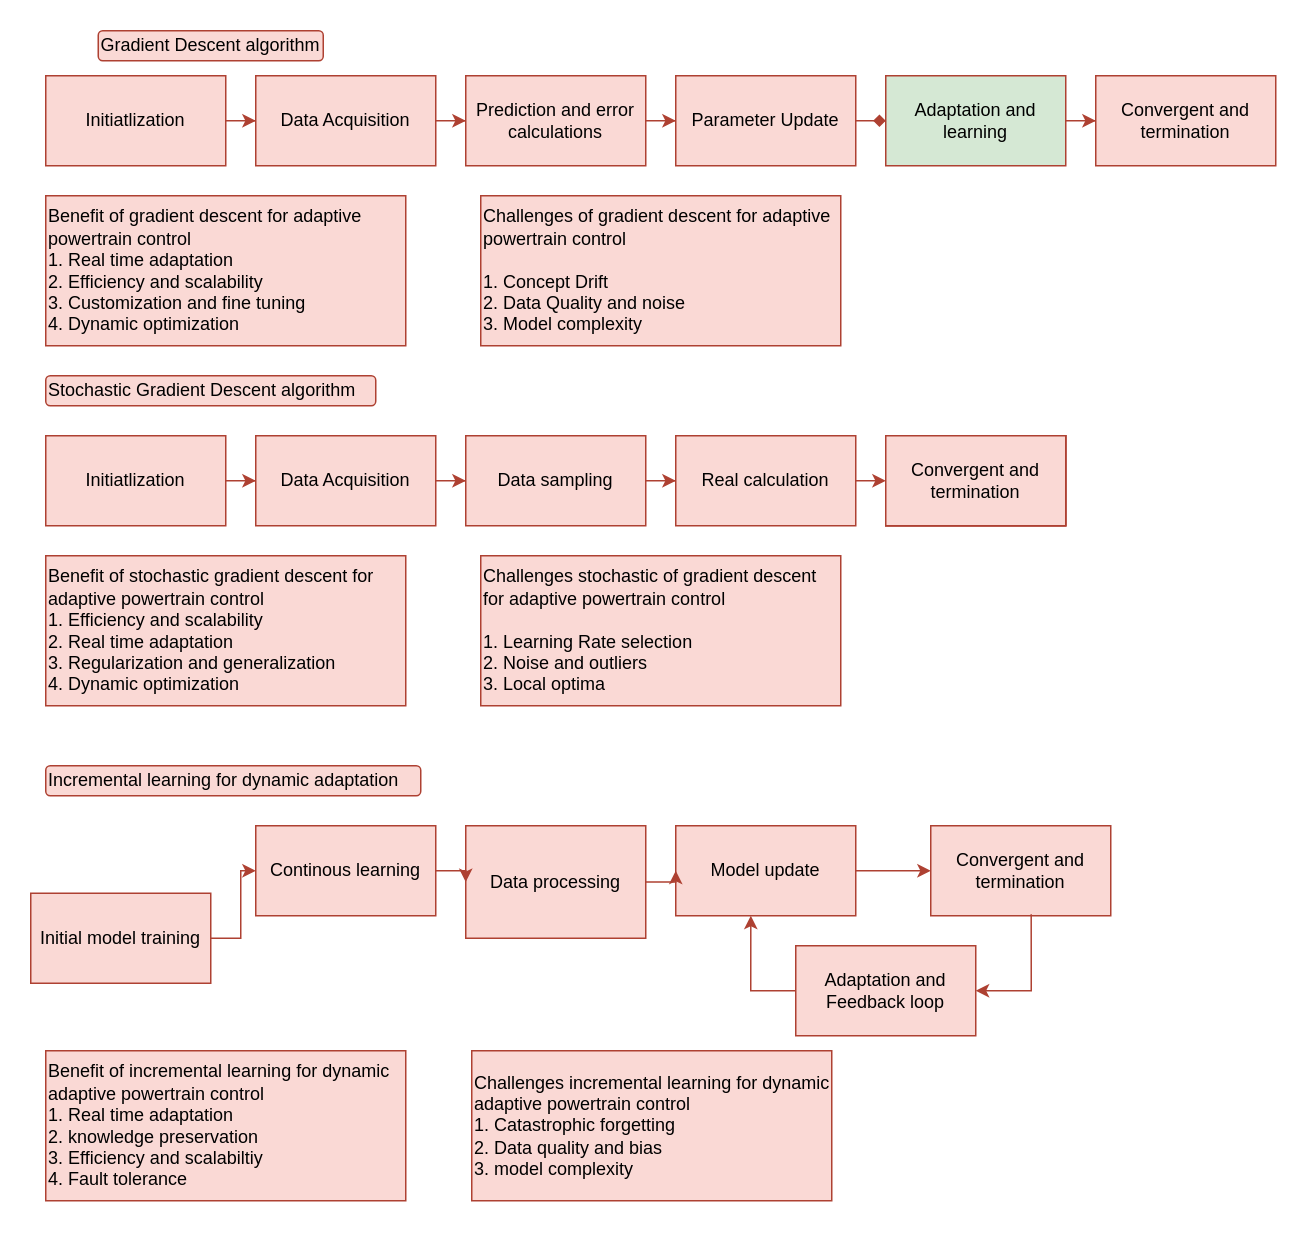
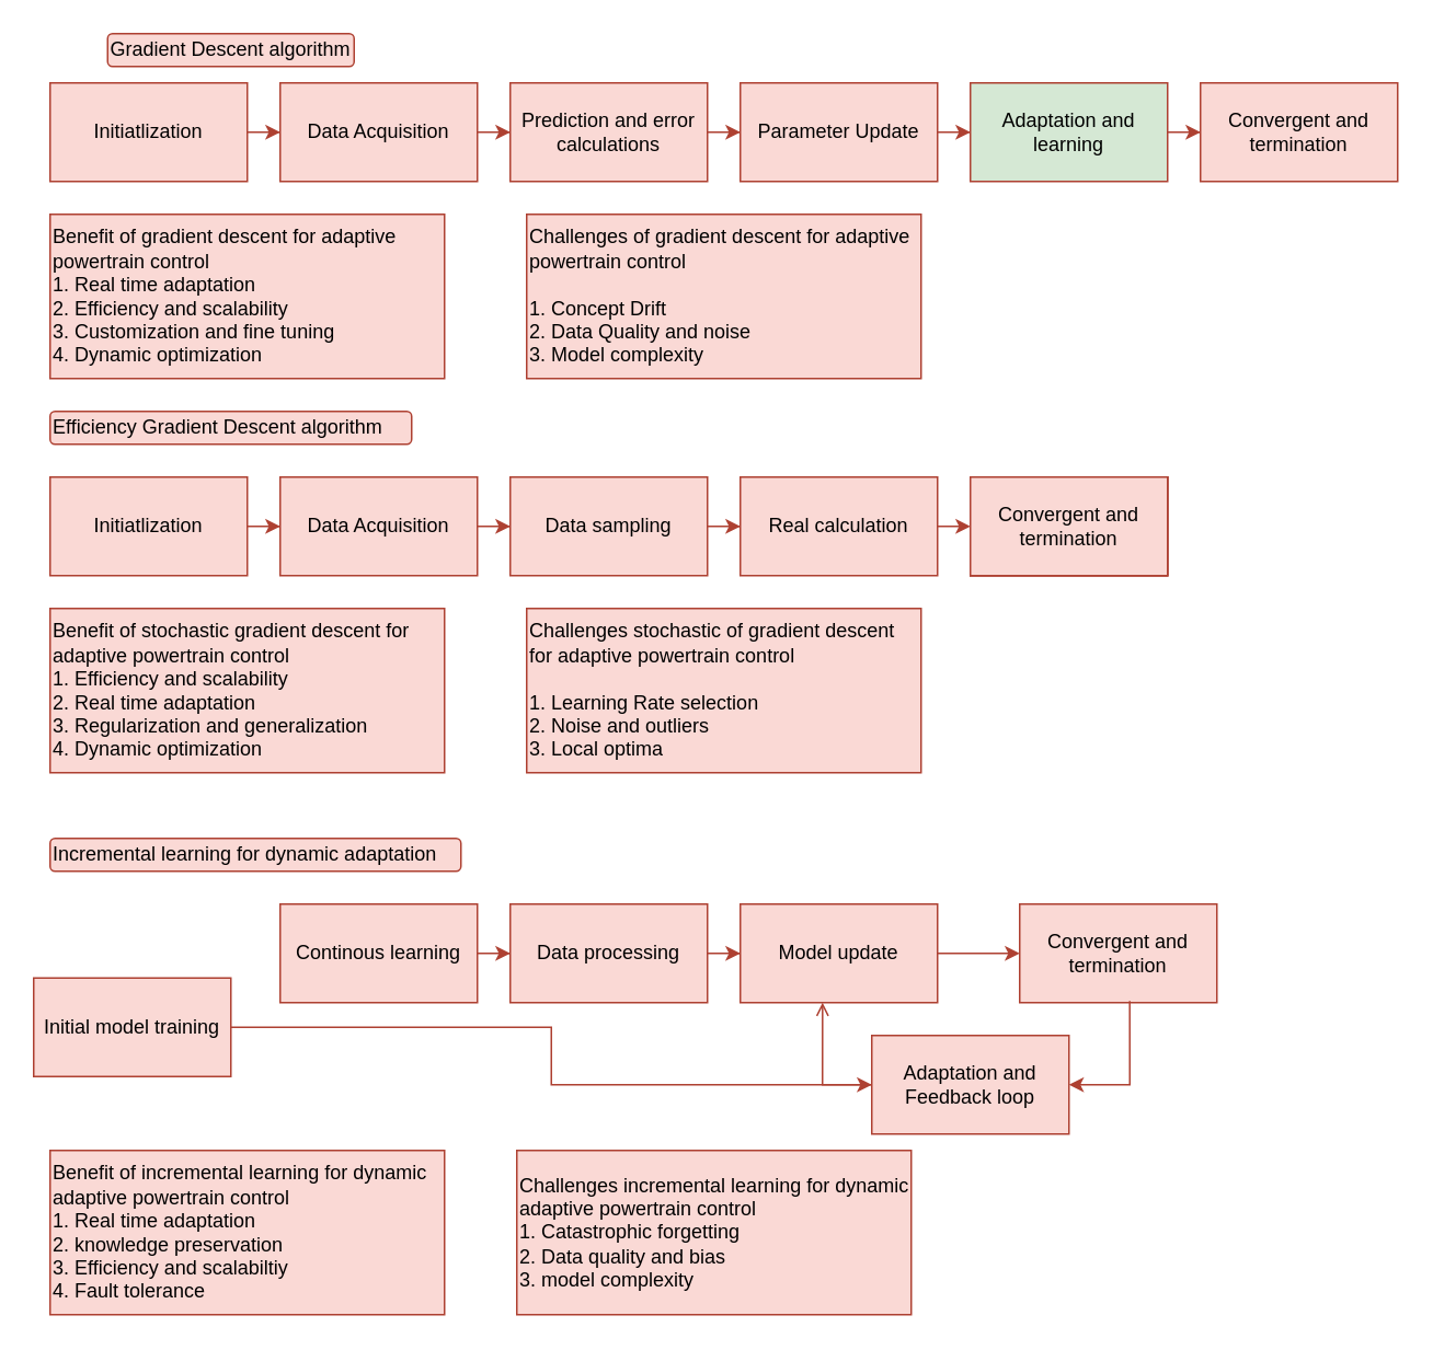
  <mxCell id="0" />
  <mxCell id="1" parent="0" />
  <mxCell id="2" value="Convergent and termination" style="whiteSpace=wrap;html=1;rounded=0;fillColor=#fad9d5;strokeColor=#ae4132;" vertex="1" parent="1"><mxGeometry x="590" y="290" width="120" height="60" as="geometry" /></mxCell>
  <mxCell id="3" value="Initial model training" style="rounded=0;whiteSpace=wrap;html=1;fillColor=#fad9d5;strokeColor=#ae4132;" vertex="1" parent="1"><mxGeometry x="20" y="595" width="120" height="60" as="geometry" /></mxCell>
  <mxCell id="4" value="Continous learning" style="rounded=0;whiteSpace=wrap;html=1;fillColor=#fad9d5;strokeColor=#ae4132;" vertex="1" parent="1"><mxGeometry x="170" y="550" width="120" height="60" as="geometry" /></mxCell>
- <mxCell id="5" value="" style="edgeStyle=orthogonalEdgeStyle;rounded=0;orthogonalLoop=1;jettySize=auto;html=1;fillColor=#fad9d5;strokeColor=#ae4132;" edge="1" parent="1" source="3" target="4"><mxGeometry relative="1" as="geometry" /></mxCell>
- <mxCell id="6" value="Data processing" style="whiteSpace=wrap;html=1;rounded=0;fillColor=#fad9d5;strokeColor=#ae4132;" vertex="1" parent="1"><mxGeometry x="310" y="550" width="120" height="75" as="geometry" /></mxCell>
+ <mxCell id="5" value="" style="edgeStyle=orthogonalEdgeStyle;rounded=0;orthogonalLoop=1;jettySize=auto;html=1;fillColor=#fad9d5;strokeColor=#ae4132;" edge="1" parent="1" source="3" target="17"><mxGeometry relative="1" as="geometry" /></mxCell>
+ <mxCell id="6" value="Data processing" style="whiteSpace=wrap;html=1;rounded=0;fillColor=#fad9d5;strokeColor=#ae4132;" vertex="1" parent="1"><mxGeometry x="310" y="550" width="120" height="60" as="geometry" /></mxCell>
  <mxCell id="7" value="" style="edgeStyle=orthogonalEdgeStyle;rounded=0;orthogonalLoop=1;jettySize=auto;html=1;fillColor=#fad9d5;strokeColor=#ae4132;" edge="1" parent="1" source="4" target="6"><mxGeometry relative="1" as="geometry" /></mxCell>
  <mxCell id="8" style="edgeStyle=orthogonalEdgeStyle;rounded=0;orthogonalLoop=1;jettySize=auto;html=1;exitX=1;exitY=0.5;exitDx=0;exitDy=0;entryX=0;entryY=0.5;entryDx=0;entryDy=0;fillColor=#fad9d5;strokeColor=#ae4132;" edge="1" parent="1" source="9" target="14"><mxGeometry relative="1" as="geometry" /></mxCell>
  <mxCell id="9" value="Model update" style="whiteSpace=wrap;html=1;rounded=0;fillColor=#fad9d5;strokeColor=#ae4132;" vertex="1" parent="1"><mxGeometry x="450" y="550" width="120" height="60" as="geometry" /></mxCell>
  <mxCell id="10" value="" style="edgeStyle=orthogonalEdgeStyle;rounded=0;orthogonalLoop=1;jettySize=auto;html=1;fillColor=#fad9d5;strokeColor=#ae4132;" edge="1" parent="1" source="6" target="9"><mxGeometry relative="1" as="geometry" /></mxCell>
  <mxCell id="11" value="Benefit of incremental learning for dynamic adaptive powertrain control&lt;br&gt;1. Real time adaptation&lt;br&gt;2. knowledge preservation&lt;br&gt;3. Efficiency and scalabiltiy&lt;br&gt;4. Fault tolerance" style="rounded=0;whiteSpace=wrap;html=1;align=left;fillColor=#fad9d5;strokeColor=#ae4132;" vertex="1" parent="1"><mxGeometry x="30" y="700" width="240" height="100" as="geometry" /></mxCell>
  <mxCell id="12" value="Challenges incremental learning for dynamic adaptive powertrain control&lt;br&gt;1. Catastrophic forgetting&lt;br&gt;2. Data quality and bias&amp;nbsp;&lt;br&gt;3. model complexity&lt;br&gt;" style="rounded=0;whiteSpace=wrap;html=1;align=left;fillColor=#fad9d5;strokeColor=#ae4132;" vertex="1" parent="1"><mxGeometry x="314" y="700" width="240" height="100" as="geometry" /></mxCell>
  <mxCell id="13" value="Incremental learning for dynamic adaptation" style="rounded=1;whiteSpace=wrap;html=1;align=left;fillColor=#fad9d5;strokeColor=#ae4132;" vertex="1" parent="1"><mxGeometry x="30" y="510" width="250" height="20" as="geometry" /></mxCell>
  <mxCell id="14" value="Convergent and termination" style="whiteSpace=wrap;html=1;rounded=0;fillColor=#fad9d5;strokeColor=#ae4132;" vertex="1" parent="1"><mxGeometry x="620" y="550" width="120" height="60" as="geometry" /></mxCell>
  <mxCell id="15" value="" style="edgeStyle=orthogonalEdgeStyle;rounded=0;orthogonalLoop=1;jettySize=auto;html=1;exitX=0.558;exitY=0.983;exitDx=0;exitDy=0;exitPerimeter=0;fillColor=#fad9d5;strokeColor=#ae4132;" edge="1" parent="1" source="14" target="17"><mxGeometry relative="1" as="geometry"><mxPoint x="670" y="580" as="sourcePoint" /><Array as="points"><mxPoint x="687" y="660" /></Array></mxGeometry></mxCell>
- <mxCell id="16" style="edgeStyle=orthogonalEdgeStyle;rounded=0;orthogonalLoop=1;jettySize=auto;html=1;exitX=0;exitY=0.5;exitDx=0;exitDy=0;entryX=0.417;entryY=1;entryDx=0;entryDy=0;entryPerimeter=0;fillColor=#fad9d5;strokeColor=#ae4132;" edge="1" parent="1" source="17" target="9"><mxGeometry relative="1" as="geometry"><Array as="points"><mxPoint x="500" y="660" /></Array></mxGeometry></mxCell>
+ <mxCell id="16" style="edgeStyle=orthogonalEdgeStyle;rounded=0;orthogonalLoop=1;jettySize=auto;html=1;exitX=0;exitY=0.5;exitDx=0;exitDy=0;entryX=0.417;entryY=1;entryDx=0;entryDy=0;entryPerimeter=0;fillColor=#fad9d5;strokeColor=#ae4132;endArrow=open;" edge="1" parent="1" source="17" target="9"><mxGeometry relative="1" as="geometry"><Array as="points"><mxPoint x="500" y="660" /></Array></mxGeometry></mxCell>
  <mxCell id="17" value="Adaptation and Feedback loop" style="whiteSpace=wrap;html=1;rounded=0;fillColor=#fad9d5;strokeColor=#ae4132;" vertex="1" parent="1"><mxGeometry x="530" y="630" width="120" height="60" as="geometry" /></mxCell>
  <mxCell id="18" value="Initiatlization" style="rounded=0;whiteSpace=wrap;html=1;fillColor=#fad9d5;strokeColor=#ae4132;" vertex="1" parent="1"><mxGeometry x="30" y="50" width="120" height="60" as="geometry" /></mxCell>
  <mxCell id="19" value="Data Acquisition" style="rounded=0;whiteSpace=wrap;html=1;fillColor=#fad9d5;strokeColor=#ae4132;" vertex="1" parent="1"><mxGeometry x="170" y="50" width="120" height="60" as="geometry" /></mxCell>
  <mxCell id="20" value="" style="edgeStyle=orthogonalEdgeStyle;rounded=0;orthogonalLoop=1;jettySize=auto;html=1;fillColor=#fad9d5;strokeColor=#ae4132;" edge="1" parent="1" source="18" target="19"><mxGeometry relative="1" as="geometry" /></mxCell>
  <mxCell id="21" value="Prediction and error calculations" style="whiteSpace=wrap;html=1;rounded=0;fillColor=#fad9d5;strokeColor=#ae4132;" vertex="1" parent="1"><mxGeometry x="310" y="50" width="120" height="60" as="geometry" /></mxCell>
  <mxCell id="22" value="" style="edgeStyle=orthogonalEdgeStyle;rounded=0;orthogonalLoop=1;jettySize=auto;html=1;fillColor=#fad9d5;strokeColor=#ae4132;" edge="1" parent="1" source="19" target="21"><mxGeometry relative="1" as="geometry" /></mxCell>
  <mxCell id="23" value="Parameter Update" style="whiteSpace=wrap;html=1;rounded=0;fillColor=#fad9d5;strokeColor=#ae4132;" vertex="1" parent="1"><mxGeometry x="450" y="50" width="120" height="60" as="geometry" /></mxCell>
  <mxCell id="24" value="" style="edgeStyle=orthogonalEdgeStyle;rounded=0;orthogonalLoop=1;jettySize=auto;html=1;fillColor=#fad9d5;strokeColor=#ae4132;" edge="1" parent="1" source="21" target="23"><mxGeometry relative="1" as="geometry" /></mxCell>
  <mxCell id="25" value="Adaptation and learning" style="whiteSpace=wrap;html=1;rounded=0;fillColor=#d5e8d4;strokeColor=#ae4132;" vertex="1" parent="1"><mxGeometry x="590" y="50" width="120" height="60" as="geometry" /></mxCell>
- <mxCell id="26" value="" style="edgeStyle=orthogonalEdgeStyle;rounded=0;orthogonalLoop=1;jettySize=auto;html=1;fillColor=#fad9d5;strokeColor=#ae4132;endArrow=diamond;" edge="1" parent="1" source="23" target="25"><mxGeometry relative="1" as="geometry" /></mxCell>
+ <mxCell id="26" value="" style="edgeStyle=orthogonalEdgeStyle;rounded=0;orthogonalLoop=1;jettySize=auto;html=1;fillColor=#fad9d5;strokeColor=#ae4132;" edge="1" parent="1" source="23" target="25"><mxGeometry relative="1" as="geometry" /></mxCell>
  <mxCell id="27" value="Convergent and termination" style="whiteSpace=wrap;html=1;rounded=0;fillColor=#fad9d5;strokeColor=#ae4132;" vertex="1" parent="1"><mxGeometry x="730" y="50" width="120" height="60" as="geometry" /></mxCell>
  <mxCell id="28" value="" style="edgeStyle=orthogonalEdgeStyle;rounded=0;orthogonalLoop=1;jettySize=auto;html=1;fillColor=#fad9d5;strokeColor=#ae4132;" edge="1" parent="1" source="25" target="27"><mxGeometry relative="1" as="geometry" /></mxCell>
  <mxCell id="29" value="Benefit of&amp;nbsp;gradient descent for adaptive powertrain control&lt;br&gt;1. Real time adaptation&lt;br&gt;2. Efficiency and scalability&lt;br&gt;3. Customization and fine tuning&lt;br&gt;4. Dynamic optimization" style="rounded=0;whiteSpace=wrap;html=1;align=left;fillColor=#fad9d5;strokeColor=#ae4132;" vertex="1" parent="1"><mxGeometry x="30" y="130" width="240" height="100" as="geometry" /></mxCell>
  <mxCell id="30" value="Challenges of gradient descent for adaptive powertrain control&lt;br&gt;&lt;br&gt;1. Concept Drift&lt;br&gt;2. Data Quality and noise&amp;nbsp;&lt;br&gt;3. Model complexity&amp;nbsp;" style="rounded=0;whiteSpace=wrap;html=1;align=left;fillColor=#fad9d5;strokeColor=#ae4132;" vertex="1" parent="1"><mxGeometry x="320" y="130" width="240" height="100" as="geometry" /></mxCell>
  <mxCell id="31" value="Gradient Descent algorithm" style="rounded=1;whiteSpace=wrap;html=1;align=left;fillColor=#fad9d5;strokeColor=#ae4132;" vertex="1" parent="1"><mxGeometry x="65" y="20" width="150" height="20" as="geometry" /></mxCell>
  <mxCell id="32" value="Initiatlization" style="rounded=0;whiteSpace=wrap;html=1;fillColor=#fad9d5;strokeColor=#ae4132;" vertex="1" parent="1"><mxGeometry x="30" y="290" width="120" height="60" as="geometry" /></mxCell>
  <mxCell id="33" value="Data Acquisition" style="rounded=0;whiteSpace=wrap;html=1;fillColor=#fad9d5;strokeColor=#ae4132;" vertex="1" parent="1"><mxGeometry x="170" y="290" width="120" height="60" as="geometry" /></mxCell>
  <mxCell id="34" value="" style="edgeStyle=orthogonalEdgeStyle;rounded=0;orthogonalLoop=1;jettySize=auto;html=1;fillColor=#fad9d5;strokeColor=#ae4132;" edge="1" parent="1" source="32" target="33"><mxGeometry relative="1" as="geometry" /></mxCell>
  <mxCell id="35" value="Data sampling" style="whiteSpace=wrap;html=1;rounded=0;fillColor=#fad9d5;strokeColor=#ae4132;" vertex="1" parent="1"><mxGeometry x="310" y="290" width="120" height="60" as="geometry" /></mxCell>
  <mxCell id="36" value="" style="edgeStyle=orthogonalEdgeStyle;rounded=0;orthogonalLoop=1;jettySize=auto;html=1;fillColor=#fad9d5;strokeColor=#ae4132;" edge="1" parent="1" source="33" target="35"><mxGeometry relative="1" as="geometry" /></mxCell>
  <mxCell id="37" value="" style="edgeStyle=orthogonalEdgeStyle;rounded=0;orthogonalLoop=1;jettySize=auto;html=1;fillColor=#fad9d5;strokeColor=#ae4132;" edge="1" parent="1" source="38"><mxGeometry relative="1" as="geometry"><mxPoint x="590" y="320" as="targetPoint" /></mxGeometry></mxCell>
  <mxCell id="38" value="Real calculation" style="whiteSpace=wrap;html=1;rounded=0;fillColor=#fad9d5;strokeColor=#ae4132;" vertex="1" parent="1"><mxGeometry x="450" y="290" width="120" height="60" as="geometry" /></mxCell>
  <mxCell id="39" value="" style="edgeStyle=orthogonalEdgeStyle;rounded=0;orthogonalLoop=1;jettySize=auto;html=1;fillColor=#fad9d5;strokeColor=#ae4132;" edge="1" parent="1" source="35" target="38"><mxGeometry relative="1" as="geometry" /></mxCell>
  <mxCell id="40" value="Benefit of stochastic gradient descent for adaptive powertrain control&lt;br&gt;1. Efficiency and scalability&lt;br&gt;2. Real time adaptation&lt;br&gt;3. Regularization and generalization&lt;br&gt;4. Dynamic optimization" style="rounded=0;whiteSpace=wrap;html=1;align=left;fillColor=#fad9d5;strokeColor=#ae4132;" vertex="1" parent="1"><mxGeometry x="30" y="370" width="240" height="100" as="geometry" /></mxCell>
  <mxCell id="41" value="Challenges stochastic of gradient descent for adaptive powertrain control&lt;br&gt;&lt;br&gt;1. Learning Rate selection&lt;br&gt;2. Noise and outliers&amp;nbsp;&lt;br&gt;3. Local optima" style="rounded=0;whiteSpace=wrap;html=1;align=left;fillColor=#fad9d5;strokeColor=#ae4132;" vertex="1" parent="1"><mxGeometry x="320" y="370" width="240" height="100" as="geometry" /></mxCell>
- <mxCell id="42" value="Stochastic Gradient Descent algorithm&amp;nbsp;" style="rounded=1;whiteSpace=wrap;html=1;align=left;fillColor=#fad9d5;strokeColor=#ae4132;" vertex="1" parent="1"><mxGeometry x="30" y="250" width="220" height="20" as="geometry" /></mxCell>
+ <mxCell id="42" value="Efficiency Gradient Descent algorithm&amp;nbsp;" style="rounded=1;whiteSpace=wrap;html=1;align=left;fillColor=#fad9d5;strokeColor=#ae4132;" vertex="1" parent="1"><mxGeometry x="30" y="250" width="220" height="20" as="geometry" /></mxCell>
  <mxCell id="43" value="Convergent and termination" style="whiteSpace=wrap;html=1;rounded=0;fillColor=#fad9d5;strokeColor=#ae4132;" vertex="1" parent="1"><mxGeometry x="590" y="290" width="120" height="60" as="geometry" /></mxCell>
  <mxCell id="44" value="Convergent and termination" style="whiteSpace=wrap;html=1;rounded=0;fillColor=#fad9d5;strokeColor=#ae4132;" vertex="1" parent="1"><mxGeometry x="590" y="290" width="120" height="60" as="geometry" /></mxCell>
